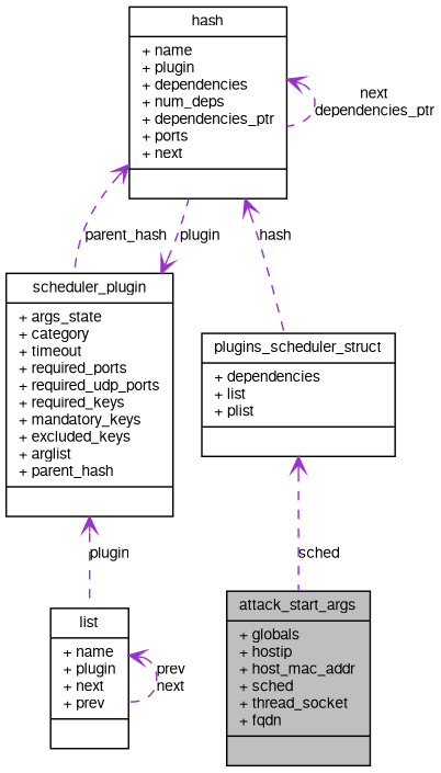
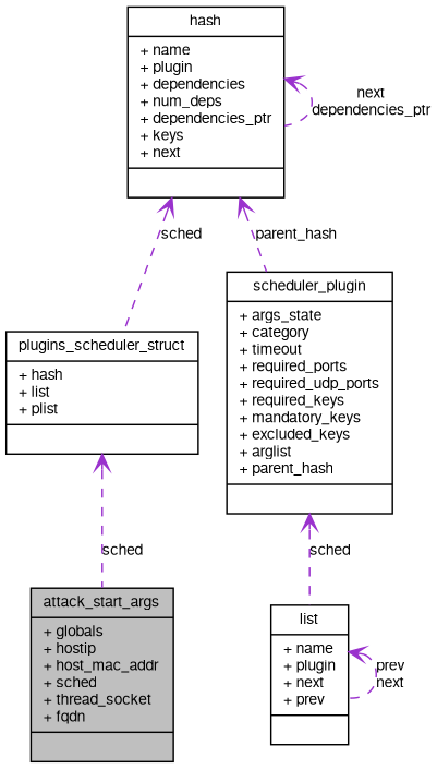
  digraph {
    node [color=black fontname=FreeSans fontsize=10 shape=record]
    edge [arrowtail=open color=darkorchid3 dir=back fontname=FreeSans fontsize=10 labelfontname=FreeSans labelfontsize=10 style=dashed]
    n1 [fillcolor=grey75 fontcolor=black height=0.2 label="{attack_start_args\n|+ globals\l+ hostip\l+ host_mac_addr\l+ sched\l+ thread_socket\l+ fqdn\l|}" style=filled width=0.4]
-   n2 [height=0.2 label="{plugins_scheduler_struct\n|+ dependencies\l+ list\l+ plist\l|}" width=0.4]
+   n2 [height=0.2 label="{plugins_scheduler_struct\n|+ hash\l+ list\l+ plist\l|}" width=0.4]
    n3 [height=0.2 label="{list\n|+ name\l+ plugin\l+ next\l+ prev\l|}" width=0.4]
    n4 [height=0.2 label="{scheduler_plugin\n|+ args_state\l+ category\l+ timeout\l+ required_ports\l+ required_udp_ports\l+ required_keys\l+ mandatory_keys\l+ excluded_keys\l+ arglist\l+ parent_hash\l|}" width=0.4]
-   n5 [height=0.2 label="{hash\n|+ name\l+ plugin\l+ dependencies\l+ num_deps\l+ dependencies_ptr\l+ ports\l+ next\l|}" width=0.4]
+   n5 [height=0.2 label="{hash\n|+ name\l+ plugin\l+ dependencies\l+ num_deps\l+ dependencies_ptr\l+ keys\l+ next\l|}" width=0.4]
    n2 -> n1 [label=sched]
    n3 -> n3 [label="prev\nnext"]
-   n4 -> n3 [label=plugin]
-   n4 -> n5 [label=plugin]
-   n5 -> n2 [label=hash]
+   n4 -> n3 [label=sched]
+   n5 -> n2 [label=sched]
    n5 -> n4 [label=parent_hash]
    n5 -> n5 [label="next\ndependencies_ptr"]
  }
